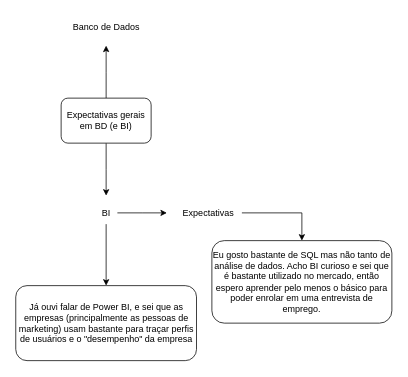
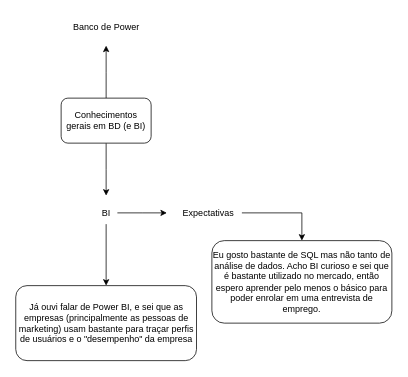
  <mxCell id="0" />
  <mxCell id="1" parent="0" />
  <mxCell id="2" style="edgeStyle=orthogonalEdgeStyle;rounded=0;orthogonalLoop=1;jettySize=auto;html=1;exitX=0.5;exitY=0;exitDx=0;exitDy=0;" edge="1" parent="1" source="4"><mxGeometry relative="1" as="geometry"><mxPoint x="141" y="60" as="targetPoint" /></mxGeometry></mxCell>
  <mxCell id="3" style="edgeStyle=orthogonalEdgeStyle;rounded=0;orthogonalLoop=1;jettySize=auto;html=1;exitX=0.5;exitY=1;exitDx=0;exitDy=0;" edge="1" parent="1" source="4"><mxGeometry relative="1" as="geometry"><mxPoint x="141" y="260" as="targetPoint" /></mxGeometry></mxCell>
- <mxCell id="4" value="Expectativas gerais em BD (e BI)" style="rounded=1;whiteSpace=wrap;html=1;" vertex="1" parent="1"><mxGeometry x="81" y="130" width="120" height="60" as="geometry" /></mxCell>
- <mxCell id="5" value="Banco de Dados" style="text;html=1;align=center;verticalAlign=middle;resizable=0;points=[];autosize=1;strokeColor=none;fillColor=none;" vertex="1" parent="1"><mxGeometry x="86" y="20" width="110" height="30" as="geometry" /></mxCell>
+ <mxCell id="4" value="Conhecimentos gerais em BD (e BI)" style="rounded=1;whiteSpace=wrap;html=1;" vertex="1" parent="1"><mxGeometry x="81" y="130" width="120" height="60" as="geometry" /></mxCell>
+ <mxCell id="5" value="Banco de Power" style="text;html=1;align=center;verticalAlign=middle;resizable=0;points=[];autosize=1;strokeColor=none;fillColor=none;" vertex="1" parent="1"><mxGeometry x="86" y="20" width="110" height="30" as="geometry" /></mxCell>
  <mxCell id="6" style="edgeStyle=orthogonalEdgeStyle;rounded=0;orthogonalLoop=1;jettySize=auto;html=1;entryX=0.5;entryY=0;entryDx=0;entryDy=0;" edge="1" parent="1" source="8" target="9"><mxGeometry relative="1" as="geometry"><mxPoint x="141" y="320" as="targetPoint" /></mxGeometry></mxCell>
  <mxCell id="7" style="edgeStyle=orthogonalEdgeStyle;rounded=0;orthogonalLoop=1;jettySize=auto;html=1;" edge="1" parent="1" source="8"><mxGeometry relative="1" as="geometry"><mxPoint x="222" y="283" as="targetPoint" /></mxGeometry></mxCell>
  <mxCell id="8" value="BI" style="text;html=1;align=center;verticalAlign=middle;resizable=0;points=[];autosize=1;strokeColor=none;fillColor=none;" vertex="1" parent="1"><mxGeometry x="126" y="268" width="30" height="30" as="geometry" /></mxCell>
  <mxCell id="9" value="Já ouvi falar de Power BI, e sei que as empresas (principalmente as pessoas de marketing) usam bastante para traçar perfis de usuários e o &quot;desempenho&quot; da empresa" style="rounded=1;whiteSpace=wrap;html=1;" vertex="1" parent="1"><mxGeometry x="20.5" y="380" width="241" height="100" as="geometry" /></mxCell>
  <mxCell id="10" style="edgeStyle=orthogonalEdgeStyle;rounded=0;orthogonalLoop=1;jettySize=auto;html=1;" edge="1" parent="1" source="11" target="12"><mxGeometry relative="1" as="geometry"><Array as="points"><mxPoint x="402" y="283" /></Array></mxGeometry></mxCell>
  <mxCell id="11" value="Expectativas" style="text;html=1;align=center;verticalAlign=middle;resizable=0;points=[];autosize=1;strokeColor=none;fillColor=none;" vertex="1" parent="1"><mxGeometry x="232" y="268" width="90" height="30" as="geometry" /></mxCell>
  <mxCell id="12" value="Eu gosto bastante de SQL mas não tanto de análise de dados. Acho BI curioso e sei que é bastante utilizado no mercado, então espero aprender pelo menos o básico para poder enrolar em uma entrevista de emprego." style="rounded=1;whiteSpace=wrap;html=1;" vertex="1" parent="1"><mxGeometry x="282" y="320" width="240" height="110" as="geometry" /></mxCell>
